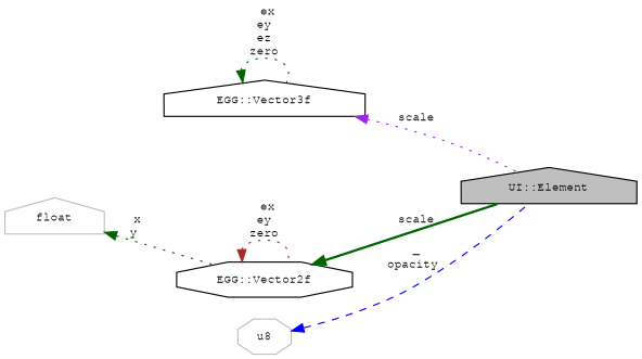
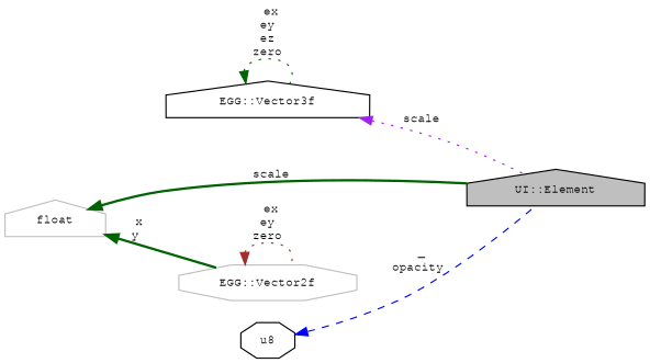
  digraph {
    rankdir=LR
    node [color=black fillcolor=white fontname=FreeMono fontsize=10 shape=house style=filled]
    edge [color=darkgreen dir=back fontname=FreeMono fontsize=10 labelfontname=FreeMono labelfontsize=10 style=dotted]
    n1 [fillcolor=grey75 fontcolor=black height=0.2 label="UI::Element" width=0.4]
    n2 [height=0.2 label="EGG::Vector3f" width=0.4]
    n3 [color=grey75 height=0.2 label=float width=0.4]
-   n4 [height=0.2 label="EGG::Vector2f" shape=octagon width=0.4]
-   n5 [color=grey75 height=0.2 label=u8 shape=octagon width=0.4]
+   n4 [color=grey75 height=0.2 label="EGG::Vector2f" shape=octagon width=0.4]
+   n5 [height=0.2 label=u8 shape=octagon width=0.4]
    n2 -> n1 [color=purple label=" scale"]
    n2 -> n2 [label=" ex\ney\nez\nzero"]
-   n3 -> n4 [label=" x\ny"]
-   n4 -> n1 [label=" scale" style=bold]
+   n3 -> n4 [label=" x\ny" style=bold]
+   n3 -> n1 [label=" scale" style=bold]
    n4 -> n4 [color=brown label=" ex\ney\nzero"]
    n5 -> n1 [color=blue label=" _\nopacity" style=dashed]
  }
